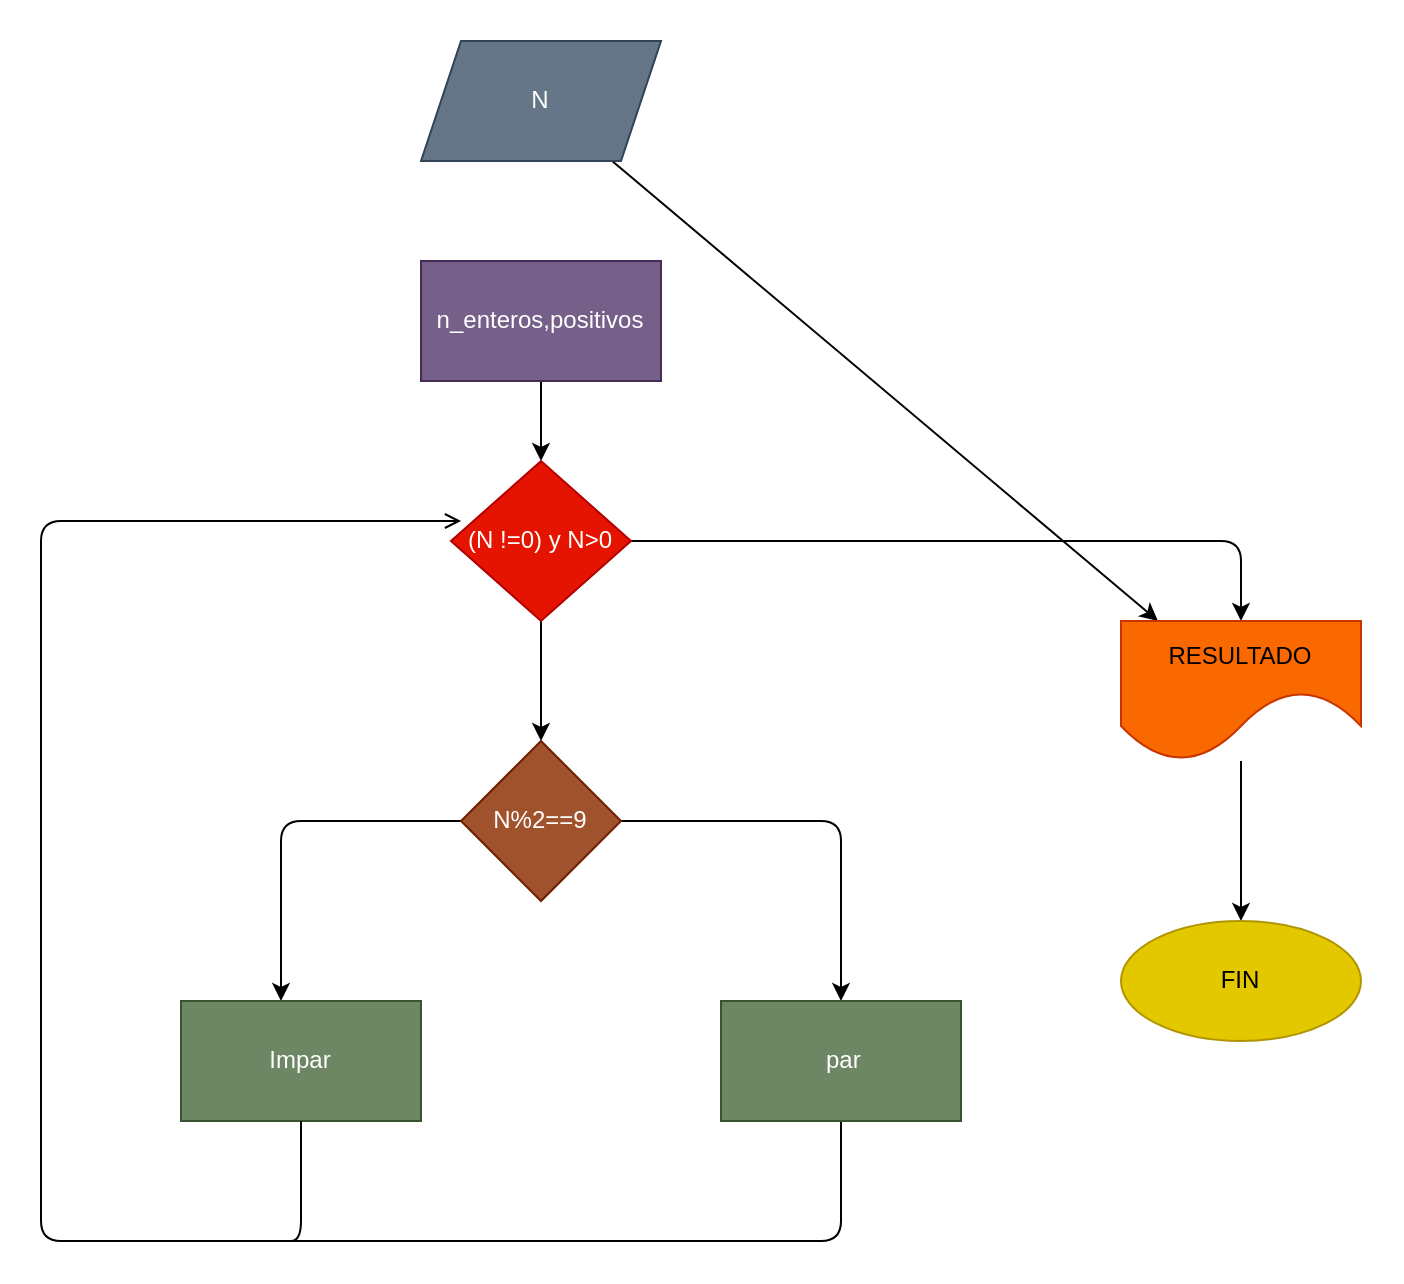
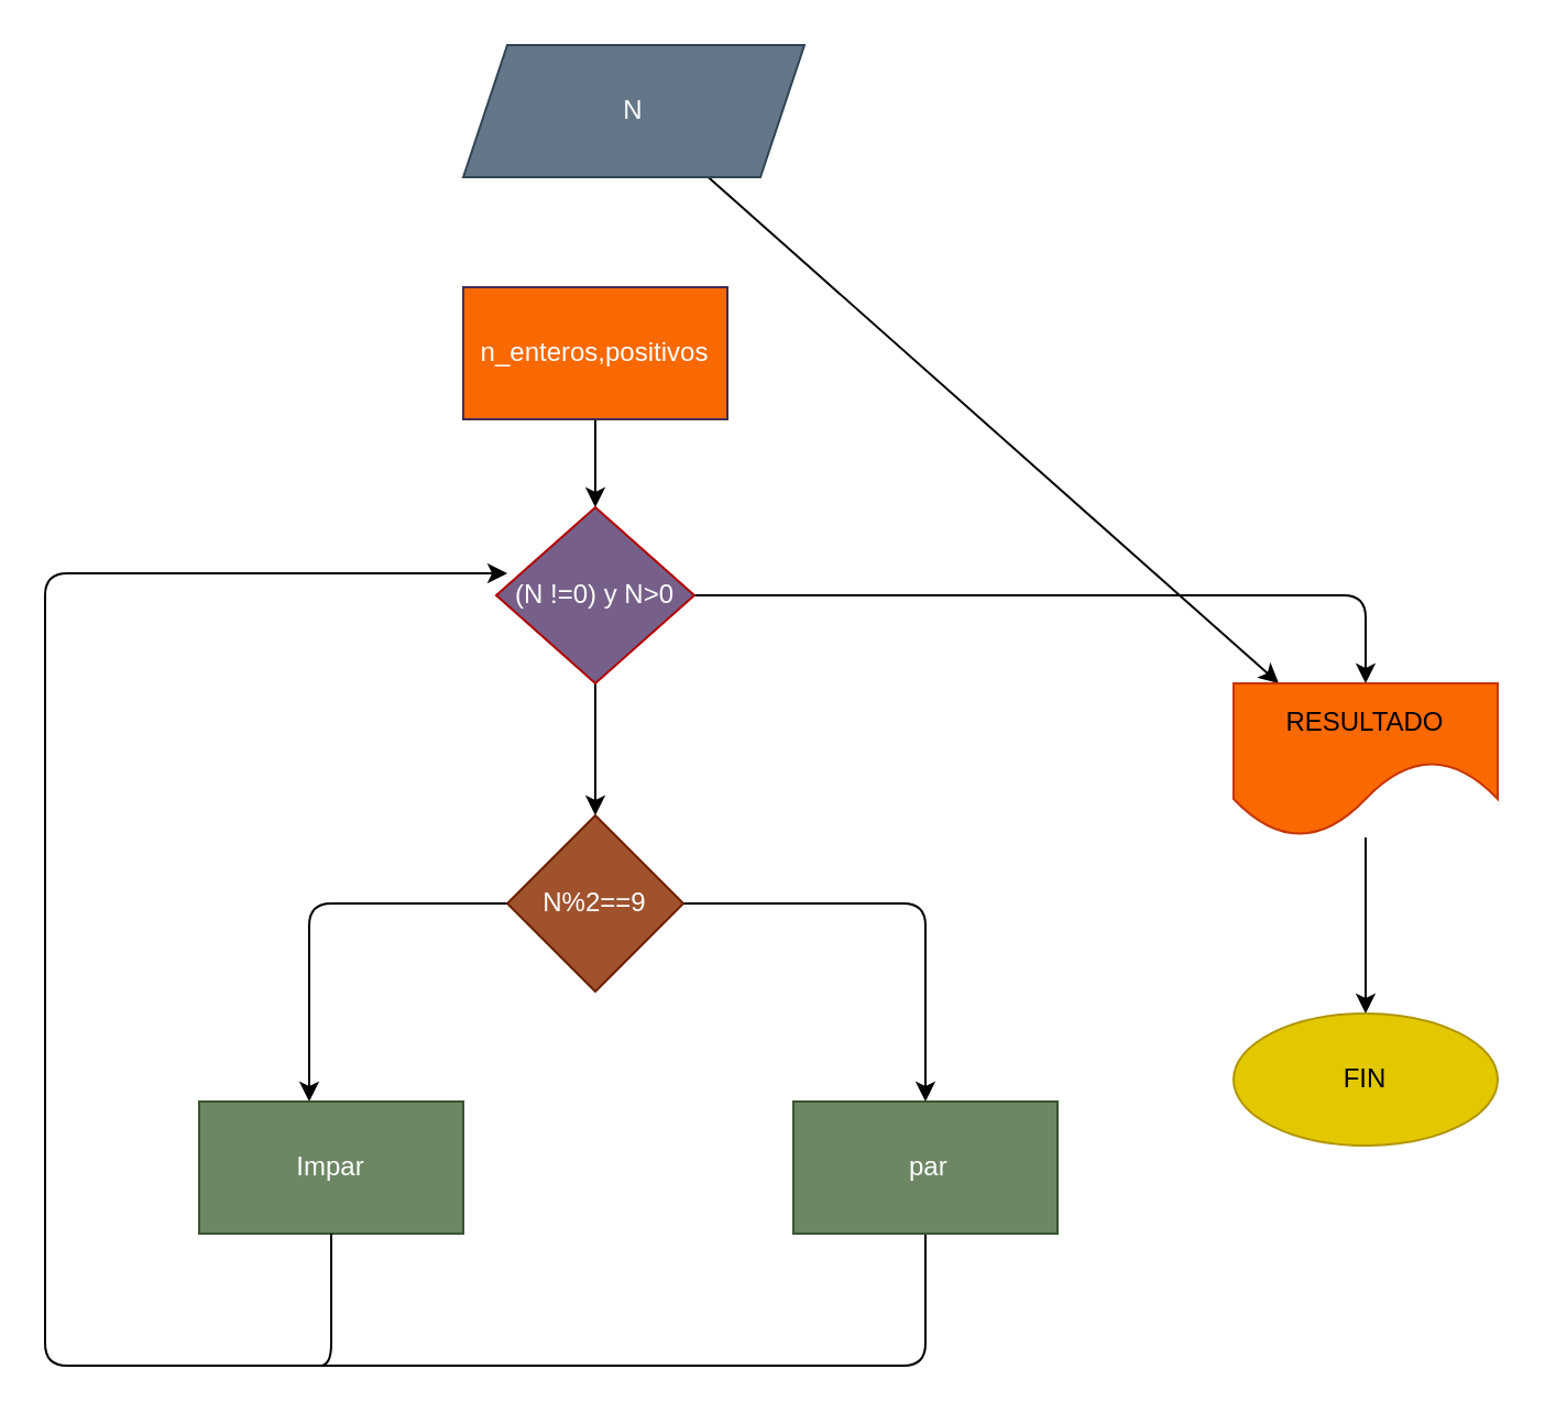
  <mxCell id="0" />
  <mxCell id="1" parent="0" />
  <mxCell id="2" value="" style="edgeStyle=none;html=1;" parent="1" source="3" target="17" edge="1"><mxGeometry relative="1" as="geometry" /></mxCell>
- <mxCell id="3" value="N" style="shape=parallelogram;perimeter=parallelogramPerimeter;whiteSpace=wrap;html=1;fixedSize=1;fillColor=#647687;fontColor=#ffffff;strokeColor=#314354;" parent="1" vertex="1"><mxGeometry x="210" y="20" width="120" height="60" as="geometry" /></mxCell>
+ <mxCell id="3" value="N" style="shape=parallelogram;perimeter=parallelogramPerimeter;whiteSpace=wrap;html=1;fixedSize=1;fillColor=#647687;fontColor=#ffffff;strokeColor=#314354;" parent="1" vertex="1"><mxGeometry x="210" y="20" width="155" height="60" as="geometry" /></mxCell>
  <mxCell id="4" style="edgeStyle=none;html=1;" parent="1" source="5" edge="1"><mxGeometry relative="1" as="geometry"><mxPoint x="270" y="230" as="targetPoint" /></mxGeometry></mxCell>
- <mxCell id="5" value="n_enteros,positivos" style="whiteSpace=wrap;html=1;fillColor=#76608a;fontColor=#ffffff;strokeColor=#432D57;" parent="1" vertex="1"><mxGeometry x="210" y="130" width="120" height="60" as="geometry" /></mxCell>
+ <mxCell id="5" value="n_enteros,positivos" style="whiteSpace=wrap;html=1;fillColor=#fa6800;fontColor=#ffffff;strokeColor=#432D57;" parent="1" vertex="1"><mxGeometry x="210" y="130" width="120" height="60" as="geometry" /></mxCell>
  <mxCell id="6" style="edgeStyle=none;html=1;" parent="1" source="8" edge="1"><mxGeometry relative="1" as="geometry"><mxPoint x="270" y="370" as="targetPoint" /></mxGeometry></mxCell>
  <mxCell id="7" style="edgeStyle=none;html=1;" edge="1" parent="1" source="8"><mxGeometry relative="1" as="geometry"><mxPoint x="620" y="310" as="targetPoint" /><Array as="points"><mxPoint x="620" y="270" /></Array></mxGeometry></mxCell>
- <mxCell id="8" value="(N !=0) y N&amp;gt;0" style="rhombus;whiteSpace=wrap;html=1;fillColor=#e51400;fontColor=#ffffff;strokeColor=#B20000;" parent="1" vertex="1"><mxGeometry x="225" y="230" width="90" height="80" as="geometry" /></mxCell>
+ <mxCell id="8" value="(N !=0) y N&amp;gt;0" style="rhombus;whiteSpace=wrap;html=1;fillColor=#76608a;fontColor=#ffffff;strokeColor=#B20000;" parent="1" vertex="1"><mxGeometry x="225" y="230" width="90" height="80" as="geometry" /></mxCell>
  <mxCell id="9" style="edgeStyle=none;html=1;" parent="1" source="11" edge="1"><mxGeometry relative="1" as="geometry"><mxPoint x="420" y="500" as="targetPoint" /><Array as="points"><mxPoint x="420" y="410" /></Array></mxGeometry></mxCell>
  <mxCell id="10" style="edgeStyle=none;html=1;" parent="1" source="11" edge="1"><mxGeometry relative="1" as="geometry"><mxPoint x="140" y="500" as="targetPoint" /><Array as="points"><mxPoint x="140" y="410" /></Array></mxGeometry></mxCell>
  <mxCell id="11" value="N%2==9" style="rhombus;whiteSpace=wrap;html=1;fillColor=#a0522d;fontColor=#ffffff;strokeColor=#6D1F00;" parent="1" vertex="1"><mxGeometry x="230" y="370" width="80" height="80" as="geometry" /></mxCell>
- <mxCell id="12" style="edgeStyle=none;html=1;entryX=0.056;entryY=0.375;entryDx=0;entryDy=0;entryPerimeter=0;endArrow=open;" parent="1" source="13" edge="1" target="8"><mxGeometry relative="1" as="geometry"><mxPoint x="20" y="230" as="targetPoint" /><Array as="points"><mxPoint x="420" y="620" /><mxPoint x="20" y="620" /><mxPoint x="20" y="260" /></Array></mxGeometry></mxCell>
+ <mxCell id="12" style="edgeStyle=none;html=1;entryX=0.056;entryY=0.375;entryDx=0;entryDy=0;entryPerimeter=0;" parent="1" source="13" edge="1" target="8"><mxGeometry relative="1" as="geometry"><mxPoint x="20" y="230" as="targetPoint" /><Array as="points"><mxPoint x="420" y="620" /><mxPoint x="20" y="620" /><mxPoint x="20" y="260" /></Array></mxGeometry></mxCell>
  <mxCell id="13" value="&amp;nbsp;par" style="rounded=0;whiteSpace=wrap;html=1;fillColor=#6d8764;fontColor=#ffffff;strokeColor=#3A5431;" parent="1" vertex="1"><mxGeometry x="360" y="500" width="120" height="60" as="geometry" /></mxCell>
  <mxCell id="14" value="Impar" style="rounded=0;whiteSpace=wrap;html=1;fillColor=#6d8764;fontColor=#ffffff;strokeColor=#3A5431;" parent="1" vertex="1"><mxGeometry x="90" y="500" width="120" height="60" as="geometry" /></mxCell>
  <mxCell id="15" value="" style="endArrow=none;html=1;entryX=0.5;entryY=1;entryDx=0;entryDy=0;" parent="1" edge="1" target="14"><mxGeometry width="50" height="50" relative="1" as="geometry"><mxPoint x="140" y="620" as="sourcePoint" /><mxPoint x="140" y="570" as="targetPoint" /><Array as="points"><mxPoint x="130" y="620" /><mxPoint x="150" y="620" /></Array></mxGeometry></mxCell>
  <mxCell id="16" style="edgeStyle=none;html=1;" edge="1" parent="1" source="17"><mxGeometry relative="1" as="geometry"><mxPoint x="620" y="460" as="targetPoint" /></mxGeometry></mxCell>
  <mxCell id="17" value="RESULTADO" style="shape=document;whiteSpace=wrap;html=1;boundedLbl=1;size=0.5;fillColor=#fa6800;fontColor=#000000;strokeColor=#C73500;" vertex="1" parent="1"><mxGeometry x="560" y="310" width="120" height="70" as="geometry" /></mxCell>
  <mxCell id="18" value="FIN" style="ellipse;whiteSpace=wrap;html=1;fillColor=#e3c800;fontColor=#000000;strokeColor=#B09500;" vertex="1" parent="1"><mxGeometry x="560" y="460" width="120" height="60" as="geometry" /></mxCell>
